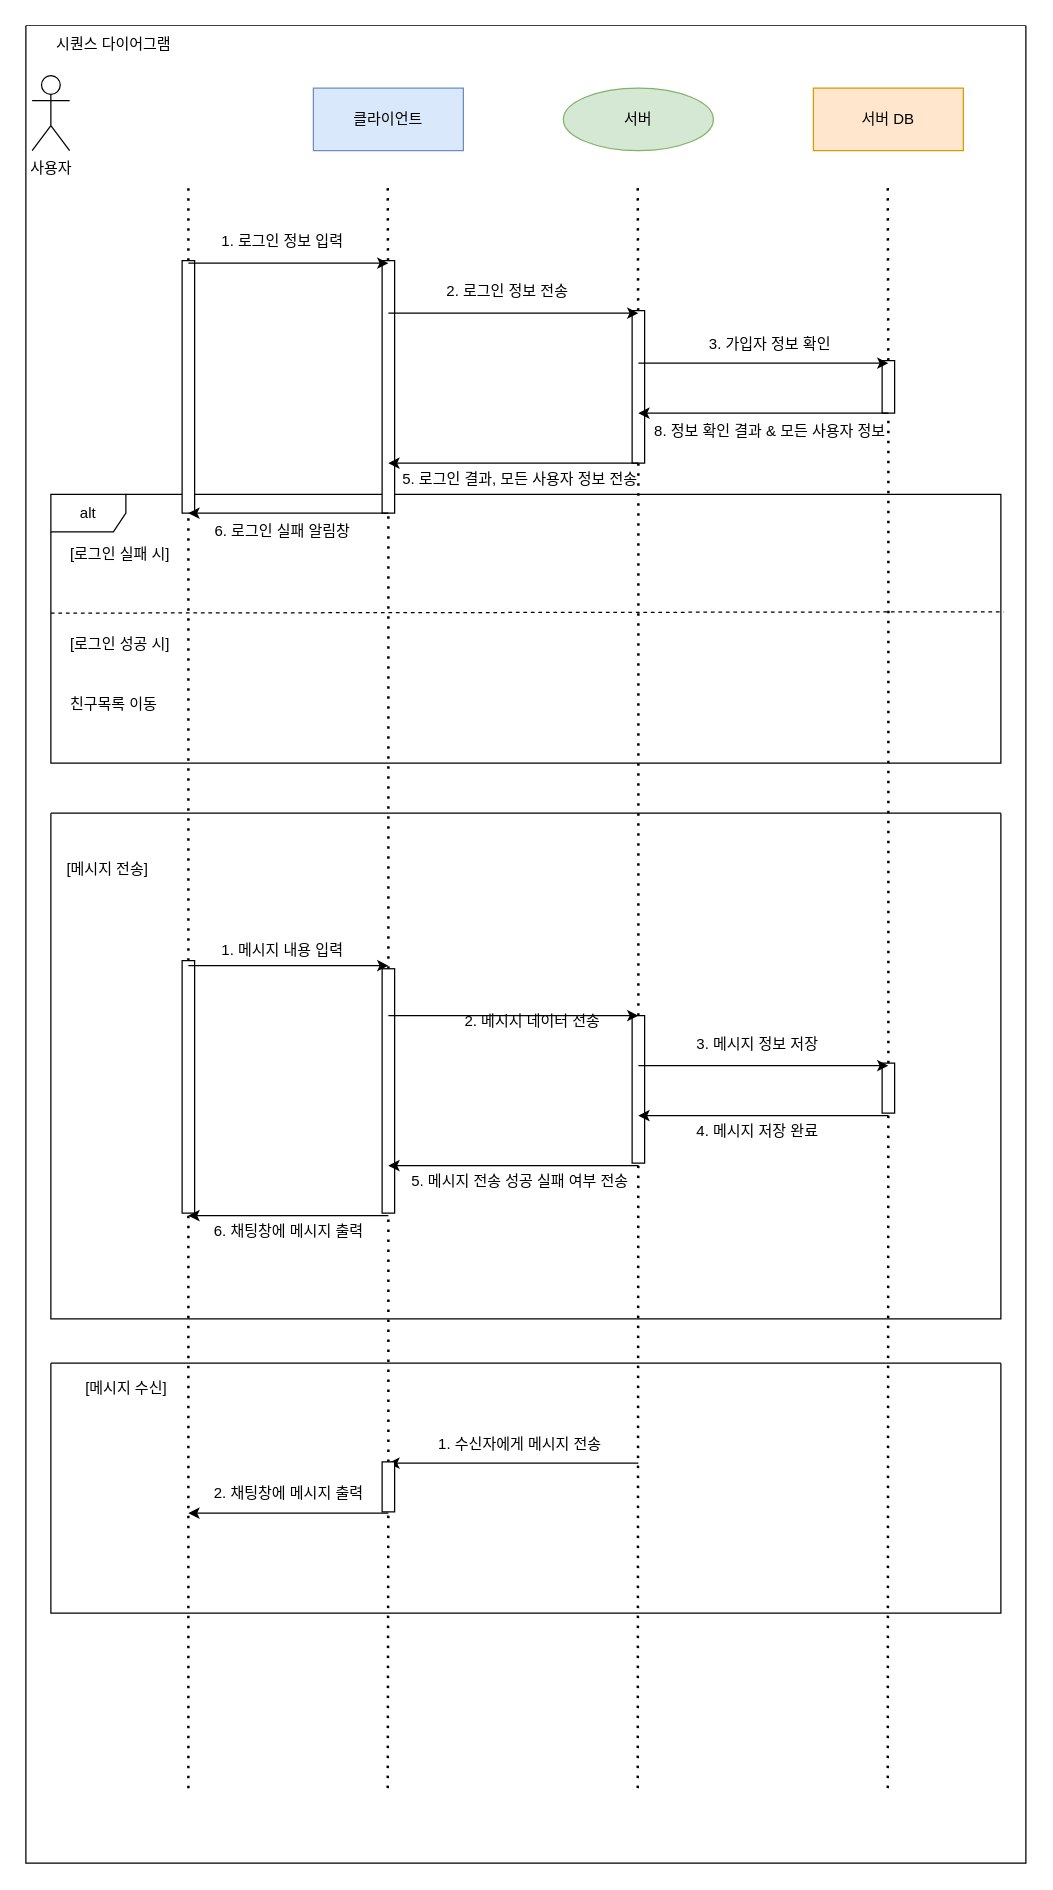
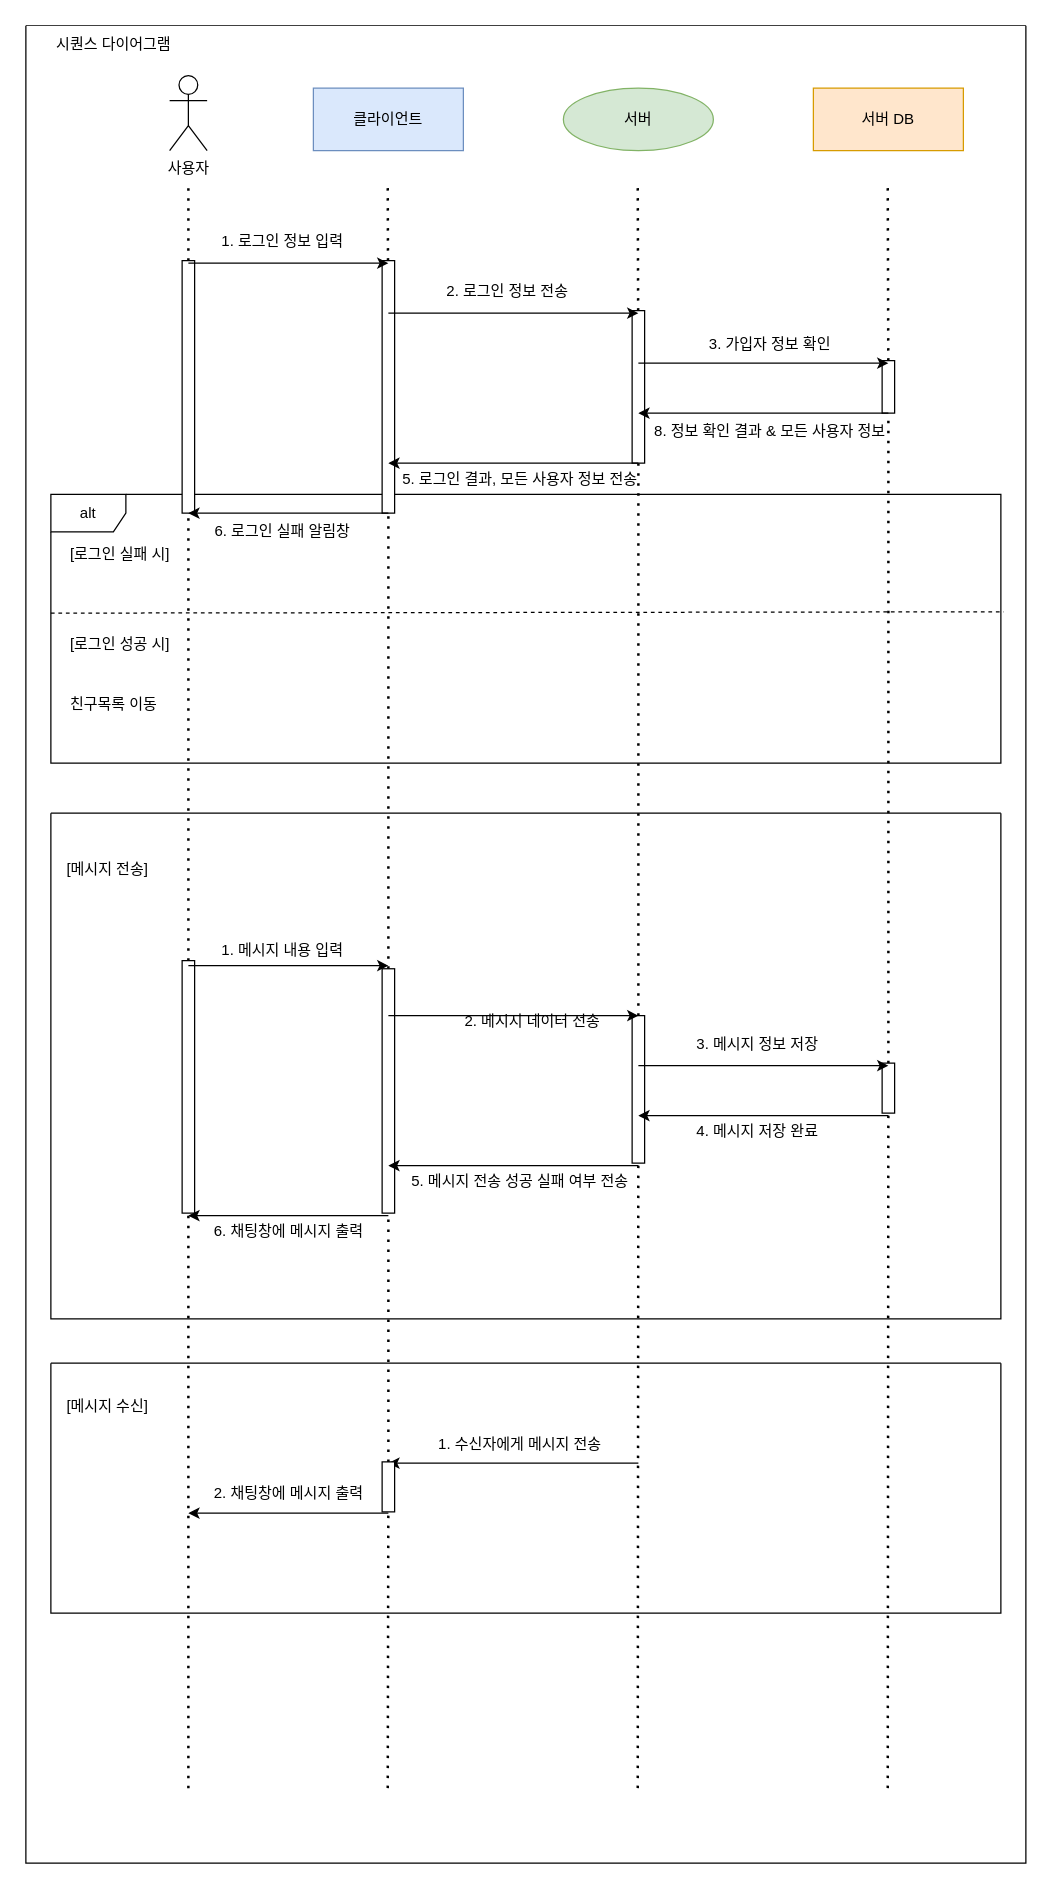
  <mxCell id="0" />
  <mxCell id="1" parent="0" />
  <mxCell id="2" value="" style="swimlane;startSize=0;swimlaneFillColor=default;" vertex="1" parent="1"><mxGeometry x="20" y="20" width="800" height="1470" as="geometry" /></mxCell>
- <mxCell id="3" value="사용자" style="shape=umlActor;verticalLabelPosition=bottom;verticalAlign=top;html=1;" vertex="1" parent="2"><mxGeometry x="5" y="40" width="30" height="60" as="geometry" /></mxCell>
+ <mxCell id="3" value="사용자" style="shape=umlActor;verticalLabelPosition=bottom;verticalAlign=top;html=1;" vertex="1" parent="2"><mxGeometry x="115" y="40" width="30" height="60" as="geometry" /></mxCell>
  <mxCell id="4" value="시퀀스 다이어그램" style="text;html=1;align=center;verticalAlign=middle;resizable=0;points=[];autosize=1;strokeColor=none;fillColor=none;" vertex="1" parent="2"><mxGeometry x="10" width="120" height="30" as="geometry" /></mxCell>
  <mxCell id="5" value="클라이언트" style="html=1;whiteSpace=wrap;fillColor=#dae8fc;strokeColor=#6c8ebf;" vertex="1" parent="1"><mxGeometry x="250" y="70" width="120" height="50" as="geometry" /></mxCell>
  <mxCell id="6" value="서버" style="ellipse;html=1;whiteSpace=wrap;fillColor=#d5e8d4;strokeColor=#82b366;" vertex="1" parent="1"><mxGeometry x="450" y="70" width="120" height="50" as="geometry" /></mxCell>
  <mxCell id="7" value="서버 DB" style="html=1;whiteSpace=wrap;fillColor=#ffe6cc;strokeColor=#d79b00;" vertex="1" parent="1"><mxGeometry x="650" y="70" width="120" height="50" as="geometry" /></mxCell>
  <mxCell id="8" value="1. 로그인 정보 입력" style="text;html=1;align=center;verticalAlign=middle;resizable=0;points=[];autosize=1;strokeColor=none;fillColor=none;" vertex="1" parent="1"><mxGeometry x="160" y="178" width="130" height="30" as="geometry" /></mxCell>
  <mxCell id="9" value="alt" style="shape=umlFrame;whiteSpace=wrap;html=1;pointerEvents=0;" vertex="1" parent="1"><mxGeometry x="40" y="395" width="760" height="215" as="geometry" /></mxCell>
  <mxCell id="10" value="6. 로그인 실패 알림창" style="text;html=1;align=center;verticalAlign=middle;resizable=0;points=[];autosize=1;strokeColor=none;fillColor=none;" vertex="1" parent="1"><mxGeometry x="155" y="410" width="140" height="30" as="geometry" /></mxCell>
  <mxCell id="11" value="" style="endArrow=none;dashed=1;html=1;rounded=0;entryX=1.003;entryY=0.437;entryDx=0;entryDy=0;entryPerimeter=0;" edge="1" parent="1" target="9"><mxGeometry width="50" height="50" relative="1" as="geometry"><mxPoint x="40" y="490" as="sourcePoint" /><mxPoint x="490" y="500" as="targetPoint" /></mxGeometry></mxCell>
  <mxCell id="12" value="[로그인 실패 시]" style="text;html=1;align=center;verticalAlign=middle;resizable=0;points=[];autosize=1;strokeColor=none;fillColor=none;" vertex="1" parent="1"><mxGeometry x="40" y="428" width="110" height="30" as="geometry" /></mxCell>
  <mxCell id="13" value="[로그인 성공 시]" style="text;html=1;align=center;verticalAlign=middle;resizable=0;points=[];autosize=1;strokeColor=none;fillColor=none;" vertex="1" parent="1"><mxGeometry x="40" y="500" width="110" height="30" as="geometry" /></mxCell>
  <mxCell id="14" value="6. 채팅창에 메시지 출력" style="text;html=1;align=center;verticalAlign=middle;resizable=0;points=[];autosize=1;strokeColor=none;fillColor=none;" vertex="1" parent="1"><mxGeometry x="155" y="970" width="150" height="30" as="geometry" /></mxCell>
  <mxCell id="15" value="친구목록 이동" style="text;html=1;align=center;verticalAlign=middle;resizable=0;points=[];autosize=1;strokeColor=none;fillColor=none;" vertex="1" parent="1"><mxGeometry x="40" y="548" width="100" height="30" as="geometry" /></mxCell>
  <mxCell id="16" value="" style="swimlane;startSize=0;" vertex="1" parent="1"><mxGeometry x="40" y="650" width="760" height="404.5" as="geometry" /></mxCell>
  <mxCell id="17" value="[메시지 전송]" style="text;html=1;align=center;verticalAlign=middle;resizable=0;points=[];autosize=1;strokeColor=none;fillColor=none;" vertex="1" parent="16"><mxGeometry y="30" width="90" height="30" as="geometry" /></mxCell>
  <mxCell id="18" value="" style="swimlane;startSize=0;" vertex="1" parent="1"><mxGeometry x="40" y="1090" width="760" height="200" as="geometry" /></mxCell>
- <mxCell id="19" value="[메시지 수신]" style="text;html=1;align=center;verticalAlign=middle;resizable=0;points=[];autosize=1;strokeColor=none;fillColor=none;" vertex="1" parent="18"><mxGeometry x="15" y="5" width="90" height="30" as="geometry" /></mxCell>
+ <mxCell id="19" value="[메시지 수신]" style="text;html=1;align=center;verticalAlign=middle;resizable=0;points=[];autosize=1;strokeColor=none;fillColor=none;" vertex="1" parent="18"><mxGeometry y="20" width="90" height="30" as="geometry" /></mxCell>
  <mxCell id="20" value="1. 수신자에게 메시지 전송" style="text;html=1;align=center;verticalAlign=middle;resizable=0;points=[];autosize=1;strokeColor=none;fillColor=none;" vertex="1" parent="18"><mxGeometry x="295" y="50" width="160" height="30" as="geometry" /></mxCell>
  <mxCell id="21" value="" style="endArrow=classic;html=1;rounded=0;" edge="1" parent="18"><mxGeometry width="50" height="50" relative="1" as="geometry"><mxPoint x="270" y="120" as="sourcePoint" /><mxPoint x="110" y="120" as="targetPoint" /></mxGeometry></mxCell>
  <mxCell id="22" value="2. 채팅창에 메시지 출력" style="text;html=1;align=center;verticalAlign=middle;resizable=0;points=[];autosize=1;strokeColor=none;fillColor=none;" vertex="1" parent="18"><mxGeometry x="115" y="89" width="150" height="30" as="geometry" /></mxCell>
  <mxCell id="23" value="" style="endArrow=none;dashed=1;html=1;dashPattern=1 3;strokeWidth=2;rounded=0;" edge="1" parent="1" source="28"><mxGeometry width="50" height="50" relative="1" as="geometry"><mxPoint x="150" y="1430" as="sourcePoint" /><mxPoint x="150" y="150" as="targetPoint" /></mxGeometry></mxCell>
  <mxCell id="24" value="" style="endArrow=none;dashed=1;html=1;dashPattern=1 3;strokeWidth=2;rounded=0;" edge="1" parent="1" source="30"><mxGeometry width="50" height="50" relative="1" as="geometry"><mxPoint x="309.5" y="1430" as="sourcePoint" /><mxPoint x="309.5" y="150" as="targetPoint" /></mxGeometry></mxCell>
  <mxCell id="25" value="" style="endArrow=none;dashed=1;html=1;dashPattern=1 3;strokeWidth=2;rounded=0;" edge="1" parent="1" source="32"><mxGeometry width="50" height="50" relative="1" as="geometry"><mxPoint x="509.5" y="1430" as="sourcePoint" /><mxPoint x="509.5" y="150" as="targetPoint" /></mxGeometry></mxCell>
  <mxCell id="26" value="" style="endArrow=none;dashed=1;html=1;dashPattern=1 3;strokeWidth=2;rounded=0;" edge="1" parent="1" source="34"><mxGeometry width="50" height="50" relative="1" as="geometry"><mxPoint x="709.5" y="1430" as="sourcePoint" /><mxPoint x="709.5" y="150" as="targetPoint" /></mxGeometry></mxCell>
  <mxCell id="27" value="" style="endArrow=none;dashed=1;html=1;dashPattern=1 3;strokeWidth=2;rounded=0;" edge="1" parent="1" source="36" target="28"><mxGeometry width="50" height="50" relative="1" as="geometry"><mxPoint x="150" y="1430" as="sourcePoint" /><mxPoint x="150" y="150" as="targetPoint" /></mxGeometry></mxCell>
  <mxCell id="28" value="" style="rounded=0;whiteSpace=wrap;html=1;" vertex="1" parent="1"><mxGeometry x="145" y="208" width="10" height="202" as="geometry" /></mxCell>
  <mxCell id="29" value="" style="endArrow=none;dashed=1;html=1;dashPattern=1 3;strokeWidth=2;rounded=0;" edge="1" parent="1" source="38" target="30"><mxGeometry width="50" height="50" relative="1" as="geometry"><mxPoint x="309.5" y="1430" as="sourcePoint" /><mxPoint x="309.5" y="150" as="targetPoint" /></mxGeometry></mxCell>
  <mxCell id="30" value="" style="rounded=0;whiteSpace=wrap;html=1;" vertex="1" parent="1"><mxGeometry x="305" y="208" width="10" height="202" as="geometry" /></mxCell>
  <mxCell id="31" value="" style="endArrow=none;dashed=1;html=1;dashPattern=1 3;strokeWidth=2;rounded=0;" edge="1" parent="1" source="40" target="32"><mxGeometry width="50" height="50" relative="1" as="geometry"><mxPoint x="509.5" y="1430" as="sourcePoint" /><mxPoint x="509.5" y="150" as="targetPoint" /></mxGeometry></mxCell>
  <mxCell id="32" value="" style="rounded=0;whiteSpace=wrap;html=1;" vertex="1" parent="1"><mxGeometry x="505" y="248" width="10" height="122" as="geometry" /></mxCell>
  <mxCell id="33" value="" style="endArrow=none;dashed=1;html=1;dashPattern=1 3;strokeWidth=2;rounded=0;" edge="1" parent="1" source="42" target="34"><mxGeometry width="50" height="50" relative="1" as="geometry"><mxPoint x="709.5" y="1430" as="sourcePoint" /><mxPoint x="709.5" y="150" as="targetPoint" /></mxGeometry></mxCell>
  <mxCell id="34" value="" style="rounded=0;whiteSpace=wrap;html=1;" vertex="1" parent="1"><mxGeometry x="705" y="288" width="10" height="42" as="geometry" /></mxCell>
  <mxCell id="35" value="" style="endArrow=none;dashed=1;html=1;dashPattern=1 3;strokeWidth=2;rounded=0;" edge="1" parent="1" target="36"><mxGeometry width="50" height="50" relative="1" as="geometry"><mxPoint x="150" y="1430" as="sourcePoint" /><mxPoint x="150" y="410" as="targetPoint" /></mxGeometry></mxCell>
  <mxCell id="36" value="" style="rounded=0;whiteSpace=wrap;html=1;" vertex="1" parent="1"><mxGeometry x="145" y="768" width="10" height="202" as="geometry" /></mxCell>
  <mxCell id="37" value="" style="endArrow=none;dashed=1;html=1;dashPattern=1 3;strokeWidth=2;rounded=0;" edge="1" parent="1" source="66" target="38"><mxGeometry width="50" height="50" relative="1" as="geometry"><mxPoint x="309.5" y="1430" as="sourcePoint" /><mxPoint x="310" y="370" as="targetPoint" /></mxGeometry></mxCell>
  <mxCell id="38" value="" style="rounded=0;whiteSpace=wrap;html=1;" vertex="1" parent="1"><mxGeometry x="305" y="774.5" width="10" height="195.5" as="geometry" /></mxCell>
  <mxCell id="39" value="" style="endArrow=none;dashed=1;html=1;dashPattern=1 3;strokeWidth=2;rounded=0;" edge="1" parent="1" target="40"><mxGeometry width="50" height="50" relative="1" as="geometry"><mxPoint x="509.5" y="1430" as="sourcePoint" /><mxPoint x="510" y="370" as="targetPoint" /></mxGeometry></mxCell>
  <mxCell id="40" value="" style="rounded=0;whiteSpace=wrap;html=1;" vertex="1" parent="1"><mxGeometry x="505" y="812" width="10" height="118" as="geometry" /></mxCell>
  <mxCell id="41" value="" style="endArrow=none;dashed=1;html=1;dashPattern=1 3;strokeWidth=2;rounded=0;" edge="1" parent="1" target="42"><mxGeometry width="50" height="50" relative="1" as="geometry"><mxPoint x="709.5" y="1430" as="sourcePoint" /><mxPoint x="710" y="330" as="targetPoint" /></mxGeometry></mxCell>
  <mxCell id="42" value="" style="rounded=0;whiteSpace=wrap;html=1;" vertex="1" parent="1"><mxGeometry x="705" y="850" width="10" height="40" as="geometry" /></mxCell>
  <mxCell id="43" value="" style="endArrow=classic;html=1;rounded=0;" edge="1" parent="1"><mxGeometry width="50" height="50" relative="1" as="geometry"><mxPoint x="150" y="772" as="sourcePoint" /><mxPoint x="310" y="772" as="targetPoint" /></mxGeometry></mxCell>
  <mxCell id="44" value="1. 메시지 내용 입력" style="text;html=1;align=center;verticalAlign=middle;resizable=0;points=[];autosize=1;strokeColor=none;fillColor=none;" vertex="1" parent="1"><mxGeometry x="160" y="744.5" width="130" height="30" as="geometry" /></mxCell>
  <mxCell id="45" value="" style="endArrow=classic;html=1;rounded=0;" edge="1" parent="1"><mxGeometry width="50" height="50" relative="1" as="geometry"><mxPoint x="310" y="812" as="sourcePoint" /><mxPoint x="510" y="812" as="targetPoint" /></mxGeometry></mxCell>
  <mxCell id="46" value="2. 메시지 데이터 전송" style="text;html=1;align=center;verticalAlign=middle;resizable=0;points=[];autosize=1;strokeColor=none;fillColor=none;" vertex="1" parent="1"><mxGeometry x="355" y="802" width="140" height="30" as="geometry" /></mxCell>
  <mxCell id="47" value="" style="endArrow=classic;html=1;rounded=0;" edge="1" parent="1"><mxGeometry width="50" height="50" relative="1" as="geometry"><mxPoint x="510" y="852" as="sourcePoint" /><mxPoint x="710" y="852" as="targetPoint" /></mxGeometry></mxCell>
  <mxCell id="48" value="3. 메시지 정보 저장" style="text;html=1;align=center;verticalAlign=middle;resizable=0;points=[];autosize=1;strokeColor=none;fillColor=none;" vertex="1" parent="1"><mxGeometry x="540" y="820" width="130" height="30" as="geometry" /></mxCell>
  <mxCell id="49" value="" style="endArrow=classic;html=1;rounded=0;" edge="1" parent="1"><mxGeometry width="50" height="50" relative="1" as="geometry"><mxPoint x="710" y="892" as="sourcePoint" /><mxPoint x="510" y="892" as="targetPoint" /></mxGeometry></mxCell>
  <mxCell id="50" value="4. 메시지 저장 완료" style="text;html=1;align=center;verticalAlign=middle;resizable=0;points=[];autosize=1;strokeColor=none;fillColor=none;" vertex="1" parent="1"><mxGeometry x="540" y="890" width="130" height="30" as="geometry" /></mxCell>
  <mxCell id="51" value="" style="endArrow=classic;html=1;rounded=0;" edge="1" parent="1"><mxGeometry width="50" height="50" relative="1" as="geometry"><mxPoint x="510" y="932" as="sourcePoint" /><mxPoint x="310" y="932" as="targetPoint" /></mxGeometry></mxCell>
  <mxCell id="52" value="5. 메시지 전송 성공 실패 여부 전송" style="text;html=1;align=center;verticalAlign=middle;resizable=0;points=[];autosize=1;strokeColor=none;fillColor=none;" vertex="1" parent="1"><mxGeometry x="310" y="930" width="210" height="30" as="geometry" /></mxCell>
  <mxCell id="53" value="" style="endArrow=classic;html=1;rounded=0;" edge="1" parent="1"><mxGeometry width="50" height="50" relative="1" as="geometry"><mxPoint x="310" y="972" as="sourcePoint" /><mxPoint x="150" y="972" as="targetPoint" /></mxGeometry></mxCell>
  <mxCell id="54" value="" style="endArrow=classic;html=1;rounded=0;" edge="1" parent="1"><mxGeometry width="50" height="50" relative="1" as="geometry"><mxPoint x="150" y="210" as="sourcePoint" /><mxPoint x="310" y="210" as="targetPoint" /></mxGeometry></mxCell>
  <mxCell id="55" value="" style="endArrow=classic;html=1;rounded=0;" edge="1" parent="1"><mxGeometry width="50" height="50" relative="1" as="geometry"><mxPoint x="310" y="250" as="sourcePoint" /><mxPoint x="510" y="250" as="targetPoint" /></mxGeometry></mxCell>
  <mxCell id="56" value="2. 로그인 정보 전송" style="text;html=1;align=center;verticalAlign=middle;resizable=0;points=[];autosize=1;strokeColor=none;fillColor=none;" vertex="1" parent="1"><mxGeometry x="340" y="218" width="130" height="30" as="geometry" /></mxCell>
  <mxCell id="57" value="" style="endArrow=classic;html=1;rounded=0;" edge="1" parent="1"><mxGeometry width="50" height="50" relative="1" as="geometry"><mxPoint x="510" y="290" as="sourcePoint" /><mxPoint x="710" y="290" as="targetPoint" /></mxGeometry></mxCell>
  <mxCell id="58" value="3. 가입자 정보 확인" style="text;html=1;align=center;verticalAlign=middle;resizable=0;points=[];autosize=1;strokeColor=none;fillColor=none;" vertex="1" parent="1"><mxGeometry x="550" y="260" width="130" height="30" as="geometry" /></mxCell>
  <mxCell id="59" value="" style="endArrow=classic;html=1;rounded=0;" edge="1" parent="1"><mxGeometry width="50" height="50" relative="1" as="geometry"><mxPoint x="710" y="330" as="sourcePoint" /><mxPoint x="510" y="330" as="targetPoint" /></mxGeometry></mxCell>
  <mxCell id="60" value="8. 정보 확인 결과 &amp;amp; 모든 사용자 정보" style="text;html=1;align=center;verticalAlign=middle;resizable=0;points=[];autosize=1;strokeColor=none;fillColor=none;" vertex="1" parent="1"><mxGeometry x="505" y="330" width="220" height="30" as="geometry" /></mxCell>
  <mxCell id="61" value="" style="endArrow=classic;html=1;rounded=0;" edge="1" parent="1"><mxGeometry width="50" height="50" relative="1" as="geometry"><mxPoint x="510" y="370" as="sourcePoint" /><mxPoint x="310" y="370" as="targetPoint" /></mxGeometry></mxCell>
  <mxCell id="62" value="5. 로그인 결과, 모든 사용자 정보 전송" style="text;html=1;align=center;verticalAlign=middle;resizable=0;points=[];autosize=1;strokeColor=none;fillColor=none;" vertex="1" parent="1"><mxGeometry x="305" y="368" width="220" height="30" as="geometry" /></mxCell>
  <mxCell id="63" value="" style="endArrow=classic;html=1;rounded=0;" edge="1" parent="1"><mxGeometry width="50" height="50" relative="1" as="geometry"><mxPoint x="310" y="410" as="sourcePoint" /><mxPoint x="150" y="410" as="targetPoint" /></mxGeometry></mxCell>
  <mxCell id="64" value="" style="endArrow=none;dashed=1;html=1;dashPattern=1 3;strokeWidth=2;rounded=0;" edge="1" parent="1" target="66"><mxGeometry width="50" height="50" relative="1" as="geometry"><mxPoint x="309.5" y="1430" as="sourcePoint" /><mxPoint x="310" y="970" as="targetPoint" /></mxGeometry></mxCell>
  <mxCell id="65" value="" style="endArrow=classic;html=1;rounded=0;" edge="1" parent="1"><mxGeometry width="50" height="50" relative="1" as="geometry"><mxPoint x="510" y="1170" as="sourcePoint" /><mxPoint x="310" y="1170" as="targetPoint" /></mxGeometry></mxCell>
  <mxCell id="66" value="" style="rounded=0;whiteSpace=wrap;html=1;" vertex="1" parent="1"><mxGeometry x="305" y="1169" width="10" height="40" as="geometry" /></mxCell>
